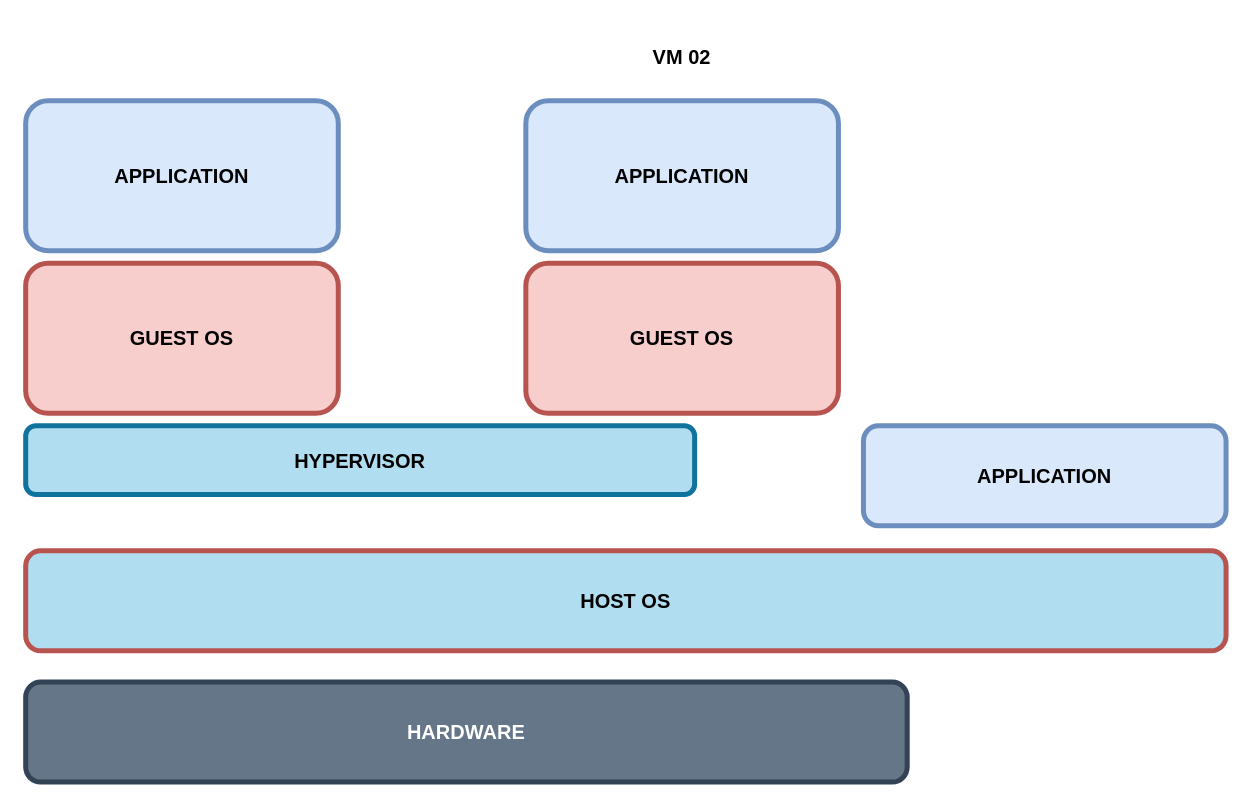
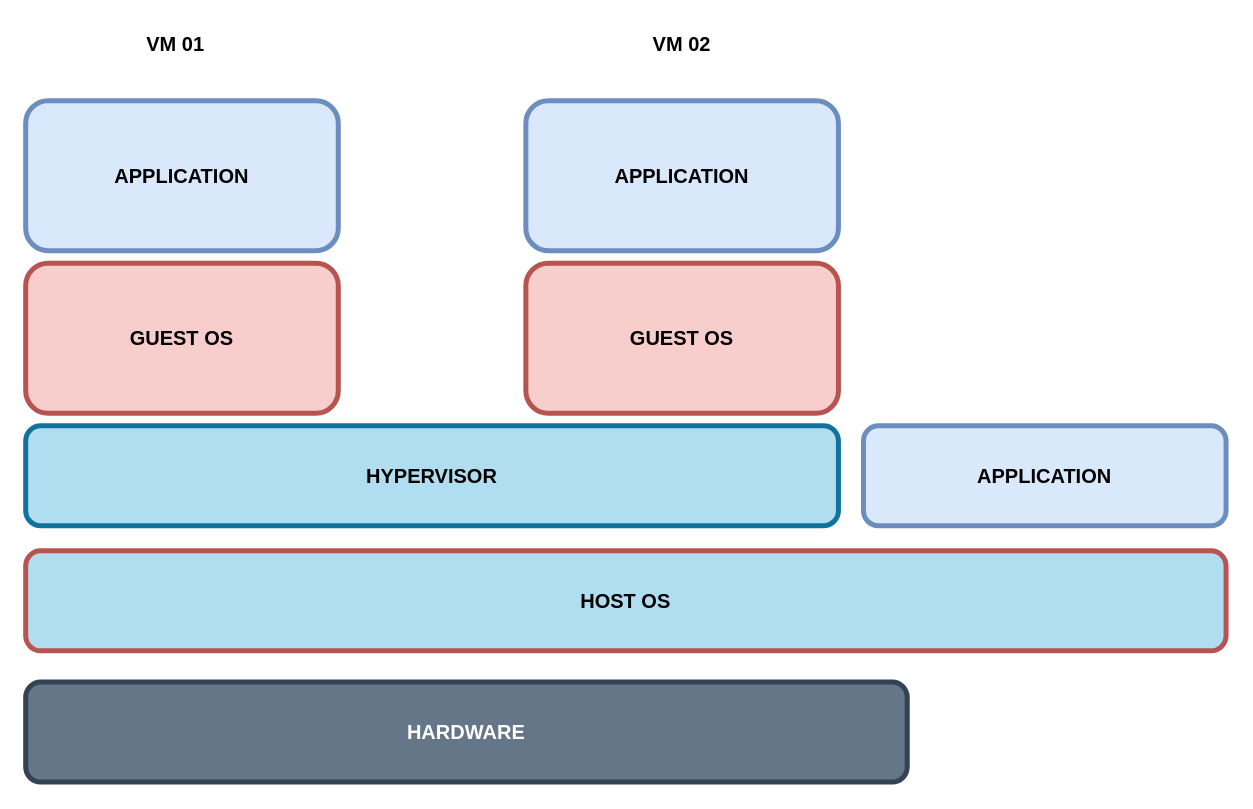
  <mxCell id="0" />
  <mxCell id="1" parent="0" />
  <mxCell id="2" value="APPLICATION" style="rounded=1;whiteSpace=wrap;html=1;strokeWidth=4;fillColor=#dae8fc;strokeColor=#6c8ebf;fontSize=16;fontStyle=1" vertex="1" parent="1"><mxGeometry x="20" y="80" width="250" height="120" as="geometry" /></mxCell>
  <mxCell id="3" value="APPLICATION" style="rounded=1;whiteSpace=wrap;html=1;strokeWidth=4;fillColor=#dae8fc;strokeColor=#6c8ebf;fontSize=16;fontStyle=1" vertex="1" parent="1"><mxGeometry x="420" y="80" width="250" height="120" as="geometry" /></mxCell>
  <mxCell id="4" value="GUEST OS" style="rounded=1;whiteSpace=wrap;html=1;strokeWidth=4;fillColor=#f8cecc;strokeColor=#b85450;fontSize=16;fontStyle=1" vertex="1" parent="1"><mxGeometry x="20" y="210" width="250" height="120" as="geometry" /></mxCell>
  <mxCell id="5" value="GUEST OS" style="rounded=1;whiteSpace=wrap;html=1;strokeWidth=4;fillColor=#f8cecc;strokeColor=#b85450;fontSize=16;fontStyle=1" vertex="1" parent="1"><mxGeometry x="420" y="210" width="250" height="120" as="geometry" /></mxCell>
- <mxCell id="7" value="VM 02" style="text;html=1;strokeColor=none;fillColor=none;align=center;verticalAlign=middle;whiteSpace=wrap;rounded=0;fontSize=16;fontStyle=1" vertex="1" parent="1"><mxGeometry x="515" y="30" width="60" height="30" as="geometry" /></mxCell>
- <mxCell id="8" value="HYPERVISOR" style="rounded=1;whiteSpace=wrap;html=1;strokeWidth=4;fillColor=#b1ddf0;strokeColor=#10739e;fontSize=16;fontStyle=1" vertex="1" parent="1"><mxGeometry x="20" y="340" width="535" height="55" as="geometry" /></mxCell>
+ <mxCell id="6" value="VM 01" style="text;html=1;strokeColor=none;fillColor=none;align=center;verticalAlign=middle;whiteSpace=wrap;rounded=0;fontSize=16;fontStyle=1" vertex="1" parent="1"><mxGeometry x="110" y="20" width="60" height="30" as="geometry" /></mxCell>
+ <mxCell id="7" value="VM 02" style="text;html=1;strokeColor=none;fillColor=none;align=center;verticalAlign=middle;whiteSpace=wrap;rounded=0;fontSize=16;fontStyle=1" vertex="1" parent="1"><mxGeometry x="515" y="20" width="60" height="30" as="geometry" /></mxCell>
+ <mxCell id="8" value="HYPERVISOR" style="rounded=1;whiteSpace=wrap;html=1;strokeWidth=4;fillColor=#b1ddf0;strokeColor=#10739e;fontSize=16;fontStyle=1" vertex="1" parent="1"><mxGeometry x="20" y="340" width="650" height="80" as="geometry" /></mxCell>
  <mxCell id="9" value="APPLICATION" style="rounded=1;whiteSpace=wrap;html=1;strokeWidth=4;fillColor=#dae8fc;strokeColor=#6c8ebf;fontSize=16;fontStyle=1" vertex="1" parent="1"><mxGeometry x="690" y="340" width="290" height="80" as="geometry" /></mxCell>
  <mxCell id="10" value="HOST OS" style="rounded=1;whiteSpace=wrap;html=1;strokeWidth=4;fillColor=#b1ddf0;strokeColor=#b85450;fontSize=16;fontStyle=1;" vertex="1" parent="1"><mxGeometry x="20" y="440" width="960" height="80" as="geometry" /></mxCell>
  <mxCell id="11" value="HARDWARE" style="rounded=1;whiteSpace=wrap;html=1;strokeWidth=4;fillColor=#647687;strokeColor=#314354;fontSize=16;fontStyle=1;fontColor=#ffffff;" vertex="1" parent="1"><mxGeometry x="20" y="545" width="705" height="80" as="geometry" /></mxCell>
